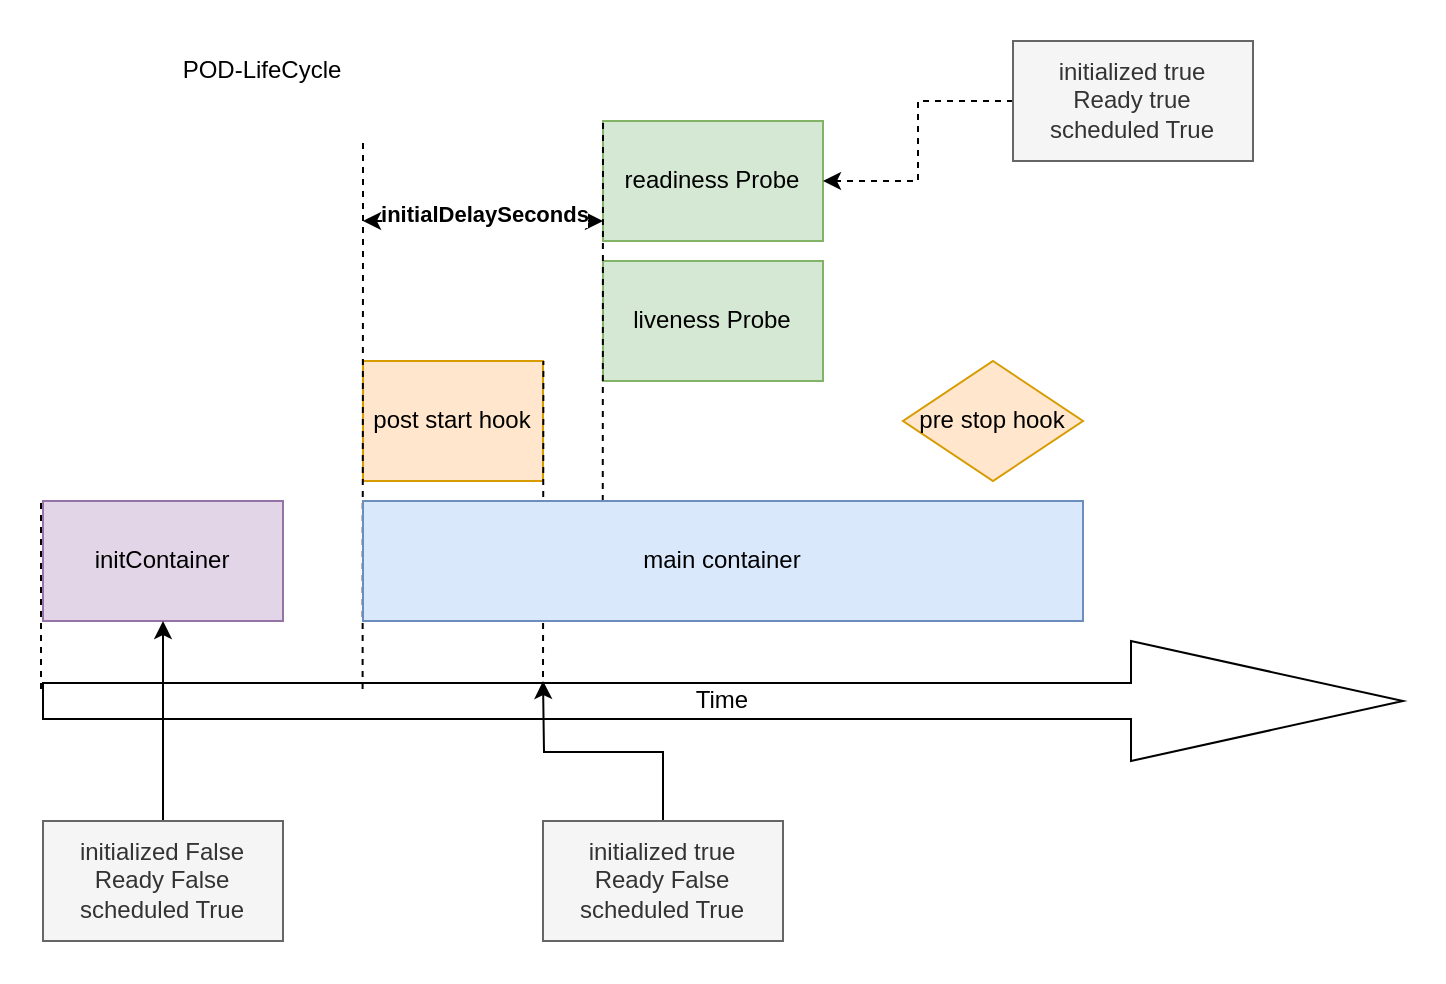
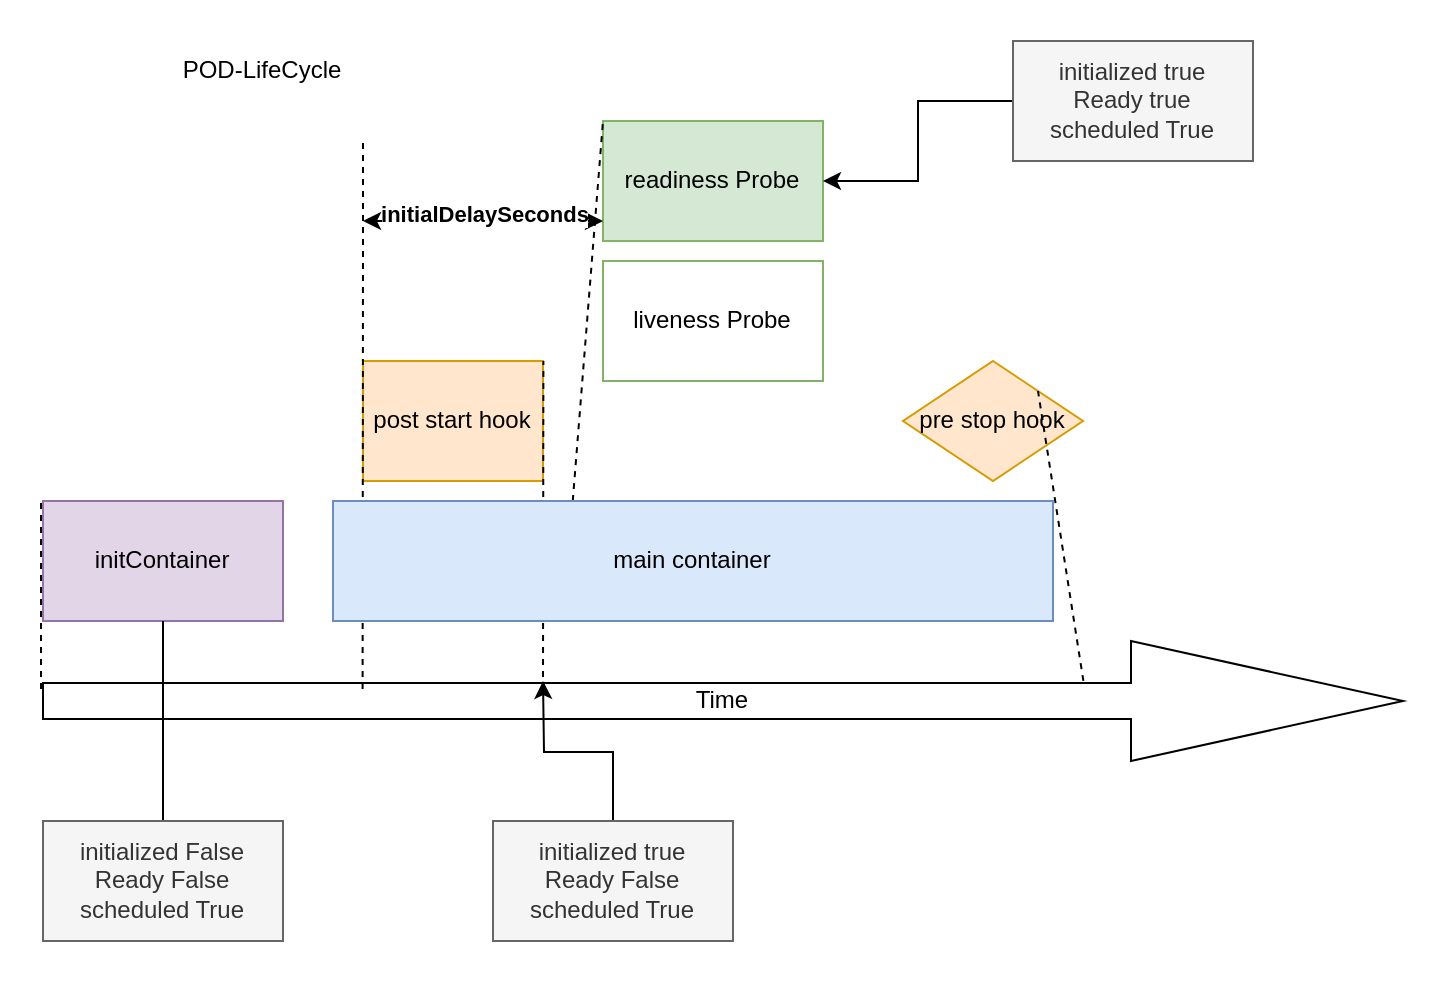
  <mxCell id="0" />
  <mxCell id="1" parent="0" />
  <mxCell id="2" value="Time" style="shape=singleArrow;whiteSpace=wrap;html=1;" vertex="1" parent="1"><mxGeometry x="21" y="320" width="680" height="60" as="geometry" /></mxCell>
  <mxCell id="3" value="POD-LifeCycle" style="text;html=1;strokeColor=none;fillColor=none;align=center;verticalAlign=middle;whiteSpace=wrap;rounded=0;" vertex="1" parent="1"><mxGeometry x="41" y="20" width="180" height="30" as="geometry" /></mxCell>
  <mxCell id="4" value="initContainer" style="rounded=0;whiteSpace=wrap;html=1;fillColor=#e1d5e7;strokeColor=#9673a6;" vertex="1" parent="1"><mxGeometry x="21" y="250" width="120" height="60" as="geometry" /></mxCell>
  <mxCell id="5" value="post start hook" style="rounded=0;whiteSpace=wrap;html=1;fillColor=#ffe6cc;strokeColor=#d79b00;" vertex="1" parent="1"><mxGeometry x="181" y="180" width="90" height="60" as="geometry" /></mxCell>
  <mxCell id="6" value="pre stop hook" style="rhombus;whiteSpace=wrap;html=1;fillColor=#ffe6cc;strokeColor=#d79b00;" vertex="1" parent="1"><mxGeometry x="451" y="180" width="90" height="60" as="geometry" /></mxCell>
  <mxCell id="7" value="readiness Probe" style="rounded=0;whiteSpace=wrap;html=1;fillColor=#d5e8d4;strokeColor=#82b366;" vertex="1" parent="1"><mxGeometry x="301" y="60" width="110" height="60" as="geometry" /></mxCell>
- <mxCell id="8" value="liveness Probe" style="rounded=0;whiteSpace=wrap;html=1;fillColor=#d5e8d4;strokeColor=#82b366;" vertex="1" parent="1"><mxGeometry x="301" y="130" width="110" height="60" as="geometry" /></mxCell>
+ <mxCell id="8" value="liveness Probe" style="rounded=0;whiteSpace=wrap;html=1;fillColor=#ffffff;strokeColor=#82b366;" vertex="1" parent="1"><mxGeometry x="301" y="130" width="110" height="60" as="geometry" /></mxCell>
  <mxCell id="9" value="" style="endArrow=none;dashed=1;html=1;rounded=0;entryX=0;entryY=0;entryDx=0;entryDy=0;exitX=0.333;exitY=0;exitDx=0;exitDy=0;exitPerimeter=0;" edge="1" parent="1" source="13" target="7"><mxGeometry width="50" height="50" relative="1" as="geometry"><mxPoint x="301" y="240" as="sourcePoint" /><mxPoint x="421" y="320" as="targetPoint" /></mxGeometry></mxCell>
  <mxCell id="10" value="" style="endArrow=none;dashed=1;html=1;rounded=0;exitX=0.235;exitY=0.4;exitDx=0;exitDy=0;exitPerimeter=0;" edge="1" parent="1" source="2"><mxGeometry width="50" height="50" relative="1" as="geometry"><mxPoint x="181" y="240" as="sourcePoint" /><mxPoint x="181" y="70" as="targetPoint" /><Array as="points"><mxPoint x="181" y="120" /></Array></mxGeometry></mxCell>
  <mxCell id="11" value="" style="endArrow=none;dashed=1;html=1;rounded=0;exitX=0.235;exitY=0.4;exitDx=0;exitDy=0;exitPerimeter=0;" edge="1" parent="1"><mxGeometry width="50" height="50" relative="1" as="geometry"><mxPoint x="271" y="344" as="sourcePoint" /><mxPoint x="271.2" y="180" as="targetPoint" /></mxGeometry></mxCell>
  <mxCell id="12" value="" style="endArrow=none;dashed=1;html=1;rounded=0;exitX=0.235;exitY=0.4;exitDx=0;exitDy=0;exitPerimeter=0;" edge="1" parent="1"><mxGeometry width="50" height="50" relative="1" as="geometry"><mxPoint x="20" y="344" as="sourcePoint" /><mxPoint x="20" y="250" as="targetPoint" /></mxGeometry></mxCell>
- <mxCell id="13" value="main container" style="rounded=0;whiteSpace=wrap;html=1;fillColor=#dae8fc;strokeColor=#6c8ebf;" vertex="1" parent="1"><mxGeometry x="181" y="250" width="360" height="60" as="geometry" /></mxCell>
+ <mxCell id="13" value="main container" style="rounded=0;whiteSpace=wrap;html=1;fillColor=#dae8fc;strokeColor=#6c8ebf;" vertex="1" parent="1"><mxGeometry x="166" y="250" width="360" height="60" as="geometry" /></mxCell>
+ <mxCell id="14" value="" style="endArrow=none;dashed=1;html=1;rounded=0;entryX=1;entryY=0;entryDx=0;entryDy=0;exitX=0.765;exitY=0.333;exitDx=0;exitDy=0;exitPerimeter=0;" edge="1" parent="1" source="2" target="6"><mxGeometry width="50" height="50" relative="1" as="geometry"><mxPoint x="371" y="370" as="sourcePoint" /><mxPoint x="421" y="320" as="targetPoint" /></mxGeometry></mxCell>
  <mxCell id="15" value="" style="endArrow=classic;startArrow=classic;html=1;rounded=0;" edge="1" parent="1"><mxGeometry width="50" height="50" relative="1" as="geometry"><mxPoint x="181" y="110" as="sourcePoint" /><mxPoint x="301" y="110" as="targetPoint" /></mxGeometry></mxCell>
  <mxCell id="16" value="initialDelaySeconds" style="edgeLabel;html=1;align=center;verticalAlign=middle;resizable=0;points=[];fontStyle=1" vertex="1" connectable="0" parent="15"><mxGeometry x="0.15" y="4" relative="1" as="geometry"><mxPoint x="-9" as="offset" /></mxGeometry></mxCell>
- <mxCell id="17" style="edgeStyle=orthogonalEdgeStyle;rounded=0;orthogonalLoop=1;jettySize=auto;html=1;" edge="1" parent="1" source="18" target="4"><mxGeometry relative="1" as="geometry" /></mxCell>
+ <mxCell id="17" style="edgeStyle=orthogonalEdgeStyle;rounded=0;orthogonalLoop=1;jettySize=auto;html=1;endArrow=none;" edge="1" parent="1" source="18" target="4"><mxGeometry relative="1" as="geometry" /></mxCell>
  <mxCell id="18" value="initialized False&lt;br&gt;Ready False&lt;br&gt;scheduled True" style="rounded=0;whiteSpace=wrap;html=1;fillColor=#f5f5f5;fontColor=#333333;strokeColor=#666666;" vertex="1" parent="1"><mxGeometry x="21" y="410" width="120" height="60" as="geometry" /></mxCell>
  <mxCell id="19" style="edgeStyle=orthogonalEdgeStyle;rounded=0;orthogonalLoop=1;jettySize=auto;html=1;" edge="1" parent="1" source="20"><mxGeometry relative="1" as="geometry"><mxPoint x="271" y="340" as="targetPoint" /></mxGeometry></mxCell>
- <mxCell id="20" value="initialized true&lt;br&gt;Ready False&lt;br&gt;scheduled True" style="rounded=0;whiteSpace=wrap;html=1;fillColor=#f5f5f5;fontColor=#333333;strokeColor=#666666;" vertex="1" parent="1"><mxGeometry x="271" y="410" width="120" height="60" as="geometry" /></mxCell>
- <mxCell id="21" style="edgeStyle=orthogonalEdgeStyle;rounded=0;orthogonalLoop=1;jettySize=auto;html=1;entryX=1;entryY=0.5;entryDx=0;entryDy=0;dashed=1;" edge="1" parent="1" source="22" target="7"><mxGeometry relative="1" as="geometry" /></mxCell>
+ <mxCell id="20" value="initialized true&lt;br&gt;Ready False&lt;br&gt;scheduled True" style="rounded=0;whiteSpace=wrap;html=1;fillColor=#f5f5f5;fontColor=#333333;strokeColor=#666666;" vertex="1" parent="1"><mxGeometry x="246" y="410" width="120" height="60" as="geometry" /></mxCell>
+ <mxCell id="21" style="edgeStyle=orthogonalEdgeStyle;rounded=0;orthogonalLoop=1;jettySize=auto;html=1;entryX=1;entryY=0.5;entryDx=0;entryDy=0;" edge="1" parent="1" source="22" target="7"><mxGeometry relative="1" as="geometry" /></mxCell>
  <mxCell id="22" value="initialized true&lt;br&gt;Ready true&lt;br&gt;scheduled True" style="rounded=0;whiteSpace=wrap;html=1;fillColor=#f5f5f5;fontColor=#333333;strokeColor=#666666;" vertex="1" parent="1"><mxGeometry x="506" y="20" width="120" height="60" as="geometry" /></mxCell>
